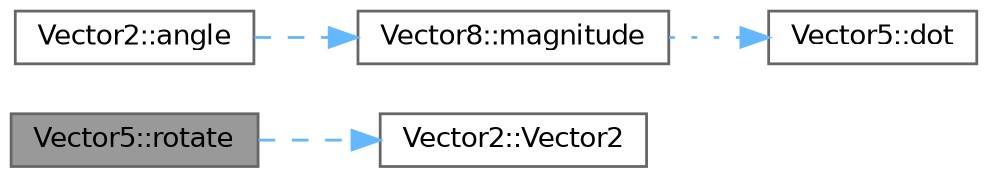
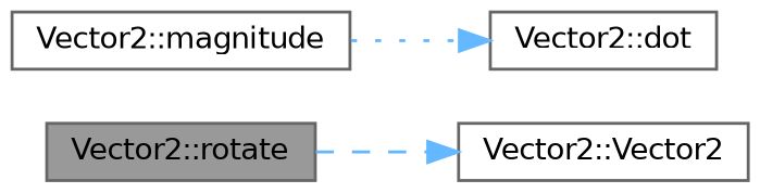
  digraph {
    rankdir=LR
    node [color=grey40 fillcolor=white fontname=Helvetica fontsize=10 shape=box style=filled]
    edge [color=steelblue1 fontname=Helvetica fontsize=10 labelfontname=Helvetica labelfontsize=10 style=dashed]
-   n1 [color=gray40 fillcolor=grey60 fontcolor=black height=0.2 label="Vector5::rotate" width=0.4]
+   n1 [color=gray40 fillcolor=grey60 fontcolor=black height=0.2 label="Vector2::rotate" width=0.4]
    n2 [height=0.2 label="Vector2::Vector2" width=0.4]
-   n3 [height=0.2 label="Vector2::angle" width=0.4]
-   n4 [height=0.2 label="Vector8::magnitude" width=0.4]
-   n5 [height=0.2 label="Vector5::dot" width=0.4]
+   n4 [height=0.2 label="Vector2::magnitude" width=0.4]
+   n5 [height=0.2 label="Vector2::dot" width=0.4]
    n1 -> n2
-   n3 -> n4
    n4 -> n5 [style=dotted]
  }
